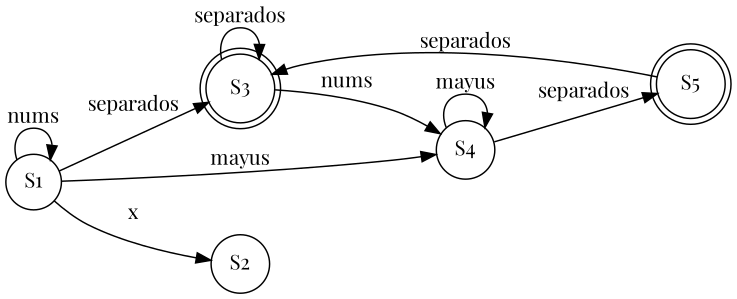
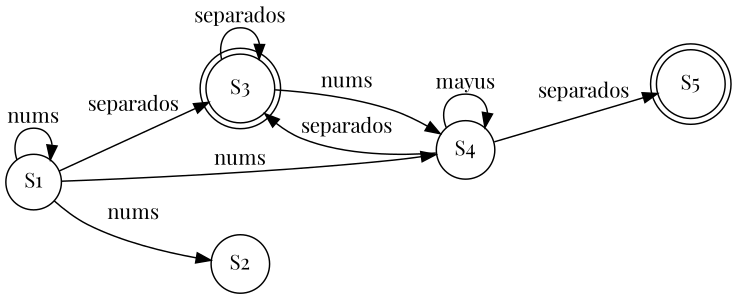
  digraph {
    fontname="Playfair Display"
    rankdir=LR
    node [fontname="Playfair Display" shape=circle]
    edge [fontname="Playfair Display"]
    S3 [shape=doublecircle]
    S4
    S5 [shape=doublecircle]
    S1
    S2
    S3 -> S3 [label=separados]
    S3 -> S4 [label=nums]
-   S5 -> S3 [label=separados]
+   S4 -> S3 [label=separados]
    S4 -> S4 [label=mayus]
    S4 -> S5 [label=separados]
    S1 -> S3 [label=separados]
-   S1 -> S4 [label=mayus]
+   S1 -> S4 [label=nums]
    S1 -> S1 [label=nums]
-   S1 -> S2 [label=x]
+   S1 -> S2 [label=nums]
  }
